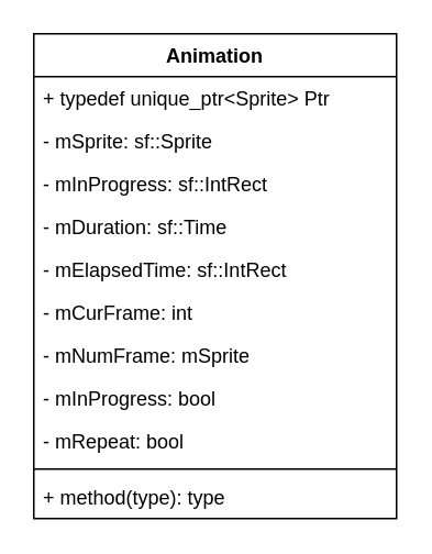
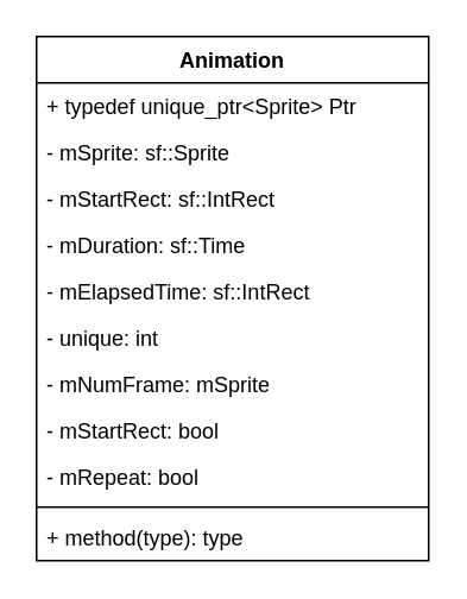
  <mxCell id="0" />
  <mxCell id="1" parent="0" />
  <mxCell id="2" value="Animation" style="swimlane;fontStyle=1;align=center;verticalAlign=top;childLayout=stackLayout;horizontal=1;startSize=26;horizontalStack=0;resizeParent=1;resizeParentMax=0;resizeLast=0;collapsible=1;marginBottom=0;whiteSpace=wrap;html=1;" vertex="1" parent="1"><mxGeometry x="20" y="20" width="220" height="294" as="geometry" /></mxCell>
  <mxCell id="3" value="+ typedef unique_ptr&amp;lt;Sprite&amp;gt; Ptr" style="text;strokeColor=none;fillColor=none;align=left;verticalAlign=top;spacingLeft=4;spacingRight=4;overflow=hidden;rotatable=0;points=[[0,0.5],[1,0.5]];portConstraint=eastwest;whiteSpace=wrap;html=1;" vertex="1" parent="2"><mxGeometry y="26" width="220" height="26" as="geometry" /></mxCell>
  <mxCell id="4" value="- mSprite: sf::Sprite" style="text;strokeColor=none;fillColor=none;align=left;verticalAlign=top;spacingLeft=4;spacingRight=4;overflow=hidden;rotatable=0;points=[[0,0.5],[1,0.5]];portConstraint=eastwest;whiteSpace=wrap;html=1;" vertex="1" parent="2"><mxGeometry y="52" width="220" height="26" as="geometry" /></mxCell>
- <mxCell id="5" value="- mInProgress: sf::IntRect" style="text;strokeColor=none;fillColor=none;align=left;verticalAlign=top;spacingLeft=4;spacingRight=4;overflow=hidden;rotatable=0;points=[[0,0.5],[1,0.5]];portConstraint=eastwest;whiteSpace=wrap;html=1;" vertex="1" parent="2"><mxGeometry y="78" width="220" height="26" as="geometry" /></mxCell>
+ <mxCell id="5" value="- mStartRect: sf::IntRect" style="text;strokeColor=none;fillColor=none;align=left;verticalAlign=top;spacingLeft=4;spacingRight=4;overflow=hidden;rotatable=0;points=[[0,0.5],[1,0.5]];portConstraint=eastwest;whiteSpace=wrap;html=1;" vertex="1" parent="2"><mxGeometry y="78" width="220" height="26" as="geometry" /></mxCell>
  <mxCell id="6" value="- mDuration: sf::Time" style="text;strokeColor=none;fillColor=none;align=left;verticalAlign=top;spacingLeft=4;spacingRight=4;overflow=hidden;rotatable=0;points=[[0,0.5],[1,0.5]];portConstraint=eastwest;whiteSpace=wrap;html=1;" vertex="1" parent="2"><mxGeometry y="104" width="220" height="26" as="geometry" /></mxCell>
  <mxCell id="7" value="- mElapsedTime: sf::IntRect" style="text;strokeColor=none;fillColor=none;align=left;verticalAlign=top;spacingLeft=4;spacingRight=4;overflow=hidden;rotatable=0;points=[[0,0.5],[1,0.5]];portConstraint=eastwest;whiteSpace=wrap;html=1;" vertex="1" parent="2"><mxGeometry y="130" width="220" height="26" as="geometry" /></mxCell>
- <mxCell id="8" value="- mCurFrame: int" style="text;strokeColor=none;fillColor=none;align=left;verticalAlign=top;spacingLeft=4;spacingRight=4;overflow=hidden;rotatable=0;points=[[0,0.5],[1,0.5]];portConstraint=eastwest;whiteSpace=wrap;html=1;" vertex="1" parent="2"><mxGeometry y="156" width="220" height="26" as="geometry" /></mxCell>
+ <mxCell id="8" value="- unique: int" style="text;strokeColor=none;fillColor=none;align=left;verticalAlign=top;spacingLeft=4;spacingRight=4;overflow=hidden;rotatable=0;points=[[0,0.5],[1,0.5]];portConstraint=eastwest;whiteSpace=wrap;html=1;" vertex="1" parent="2"><mxGeometry y="156" width="220" height="26" as="geometry" /></mxCell>
  <mxCell id="9" value="- mNumFrame: mSprite" style="text;strokeColor=none;fillColor=none;align=left;verticalAlign=top;spacingLeft=4;spacingRight=4;overflow=hidden;rotatable=0;points=[[0,0.5],[1,0.5]];portConstraint=eastwest;whiteSpace=wrap;html=1;" vertex="1" parent="2"><mxGeometry y="182" width="220" height="26" as="geometry" /></mxCell>
- <mxCell id="10" value="- mInProgress: bool" style="text;strokeColor=none;fillColor=none;align=left;verticalAlign=top;spacingLeft=4;spacingRight=4;overflow=hidden;rotatable=0;points=[[0,0.5],[1,0.5]];portConstraint=eastwest;whiteSpace=wrap;html=1;" vertex="1" parent="2"><mxGeometry y="208" width="220" height="26" as="geometry" /></mxCell>
+ <mxCell id="10" value="- mStartRect: bool" style="text;strokeColor=none;fillColor=none;align=left;verticalAlign=top;spacingLeft=4;spacingRight=4;overflow=hidden;rotatable=0;points=[[0,0.5],[1,0.5]];portConstraint=eastwest;whiteSpace=wrap;html=1;" vertex="1" parent="2"><mxGeometry y="208" width="220" height="26" as="geometry" /></mxCell>
  <mxCell id="11" value="- mRepeat: bool" style="text;strokeColor=none;fillColor=none;align=left;verticalAlign=top;spacingLeft=4;spacingRight=4;overflow=hidden;rotatable=0;points=[[0,0.5],[1,0.5]];portConstraint=eastwest;whiteSpace=wrap;html=1;" vertex="1" parent="2"><mxGeometry y="234" width="220" height="26" as="geometry" /></mxCell>
  <mxCell id="12" value="" style="line;strokeWidth=1;fillColor=none;align=left;verticalAlign=middle;spacingTop=-1;spacingLeft=3;spacingRight=3;rotatable=0;labelPosition=right;points=[];portConstraint=eastwest;strokeColor=inherit;" vertex="1" parent="2"><mxGeometry y="260" width="220" height="8" as="geometry" /></mxCell>
  <mxCell id="13" value="+ method(type): type" style="text;strokeColor=none;fillColor=none;align=left;verticalAlign=top;spacingLeft=4;spacingRight=4;overflow=hidden;rotatable=0;points=[[0,0.5],[1,0.5]];portConstraint=eastwest;whiteSpace=wrap;html=1;" vertex="1" parent="2"><mxGeometry y="268" width="220" height="26" as="geometry" /></mxCell>
